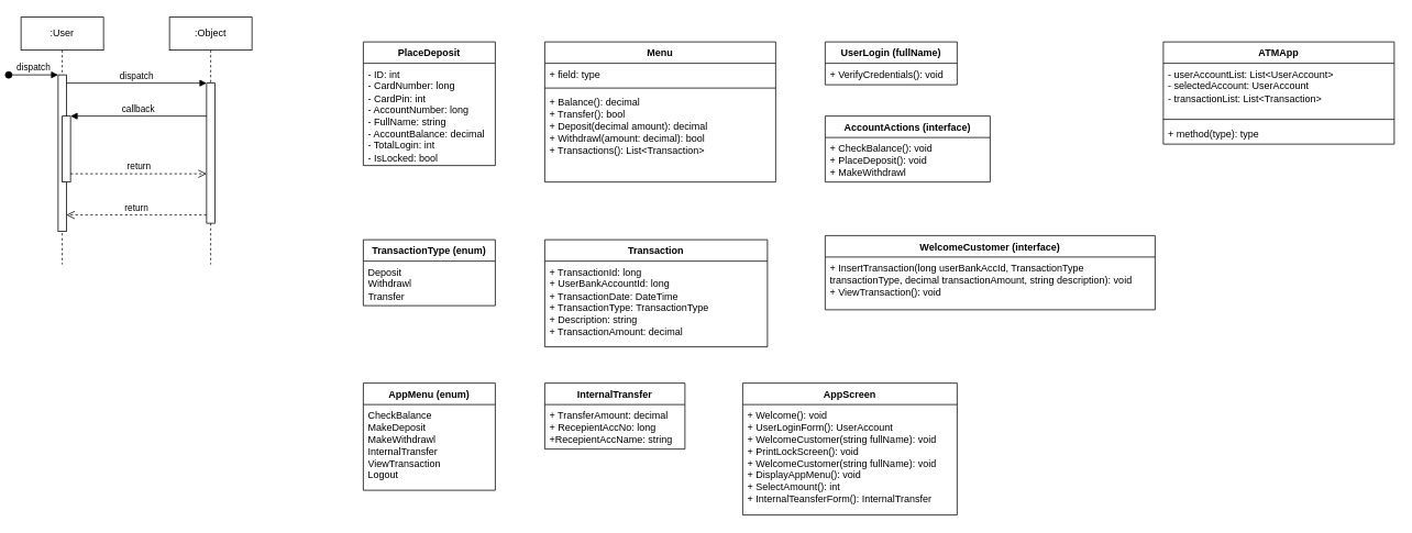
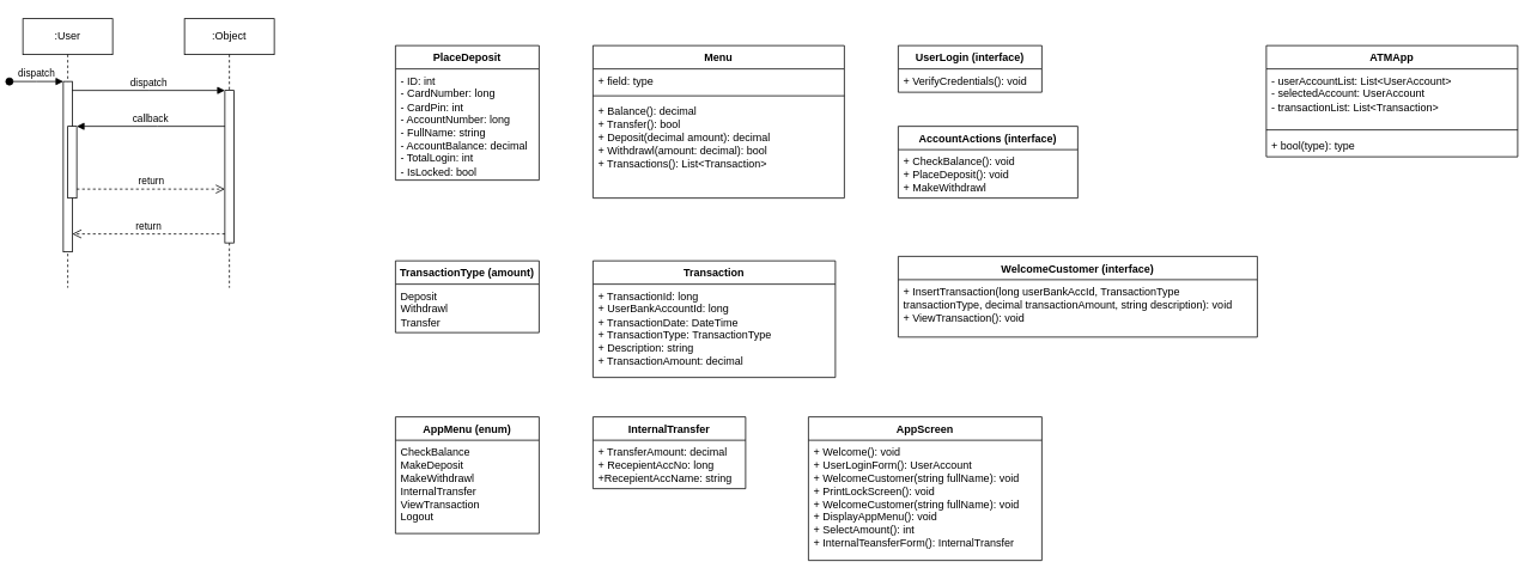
  <mxCell id="0" />
  <mxCell id="1" parent="0" />
  <mxCell id="2" value=":User" style="shape=umlLifeline;perimeter=lifelinePerimeter;whiteSpace=wrap;html=1;container=0;dropTarget=0;collapsible=0;recursiveResize=0;outlineConnect=0;portConstraint=eastwest;newEdgeStyle={&quot;edgeStyle&quot;:&quot;elbowEdgeStyle&quot;,&quot;elbow&quot;:&quot;vertical&quot;,&quot;curved&quot;:0,&quot;rounded&quot;:0};" parent="1" vertex="1"><mxGeometry x="20" y="20" width="100" height="300" as="geometry" /></mxCell>
  <mxCell id="3" value="" style="html=1;points=[];perimeter=orthogonalPerimeter;outlineConnect=0;targetShapes=umlLifeline;portConstraint=eastwest;newEdgeStyle={&quot;edgeStyle&quot;:&quot;elbowEdgeStyle&quot;,&quot;elbow&quot;:&quot;vertical&quot;,&quot;curved&quot;:0,&quot;rounded&quot;:0};" parent="2" vertex="1"><mxGeometry x="45" y="70" width="10" height="190" as="geometry" /></mxCell>
  <mxCell id="4" value="dispatch" style="html=1;verticalAlign=bottom;startArrow=oval;endArrow=block;startSize=8;edgeStyle=elbowEdgeStyle;elbow=vertical;curved=0;rounded=0;" parent="2" target="3" edge="1"><mxGeometry relative="1" as="geometry"><mxPoint x="-15" y="70" as="sourcePoint" /></mxGeometry></mxCell>
  <mxCell id="5" value="" style="html=1;points=[];perimeter=orthogonalPerimeter;outlineConnect=0;targetShapes=umlLifeline;portConstraint=eastwest;newEdgeStyle={&quot;edgeStyle&quot;:&quot;elbowEdgeStyle&quot;,&quot;elbow&quot;:&quot;vertical&quot;,&quot;curved&quot;:0,&quot;rounded&quot;:0};" parent="2" vertex="1"><mxGeometry x="50" y="120" width="10" height="80" as="geometry" /></mxCell>
  <mxCell id="6" value=":Object" style="shape=umlLifeline;perimeter=lifelinePerimeter;whiteSpace=wrap;html=1;container=0;dropTarget=0;collapsible=0;recursiveResize=0;outlineConnect=0;portConstraint=eastwest;newEdgeStyle={&quot;edgeStyle&quot;:&quot;elbowEdgeStyle&quot;,&quot;elbow&quot;:&quot;vertical&quot;,&quot;curved&quot;:0,&quot;rounded&quot;:0};" parent="1" vertex="1"><mxGeometry x="200" y="20" width="100" height="300" as="geometry" /></mxCell>
  <mxCell id="7" value="" style="html=1;points=[];perimeter=orthogonalPerimeter;outlineConnect=0;targetShapes=umlLifeline;portConstraint=eastwest;newEdgeStyle={&quot;edgeStyle&quot;:&quot;elbowEdgeStyle&quot;,&quot;elbow&quot;:&quot;vertical&quot;,&quot;curved&quot;:0,&quot;rounded&quot;:0};" parent="6" vertex="1"><mxGeometry x="45" y="80" width="10" height="170" as="geometry" /></mxCell>
  <mxCell id="8" value="dispatch" style="html=1;verticalAlign=bottom;endArrow=block;edgeStyle=elbowEdgeStyle;elbow=vertical;curved=0;rounded=0;" parent="1" source="3" target="7" edge="1"><mxGeometry relative="1" as="geometry"><mxPoint x="175" y="110" as="sourcePoint" /><Array as="points"><mxPoint x="160" y="100" /></Array></mxGeometry></mxCell>
  <mxCell id="9" value="return" style="html=1;verticalAlign=bottom;endArrow=open;dashed=1;endSize=8;edgeStyle=elbowEdgeStyle;elbow=vertical;curved=0;rounded=0;" parent="1" source="7" target="3" edge="1"><mxGeometry relative="1" as="geometry"><mxPoint x="175" y="185" as="targetPoint" /><Array as="points"><mxPoint x="170" y="260" /></Array></mxGeometry></mxCell>
  <mxCell id="10" value="callback" style="html=1;verticalAlign=bottom;endArrow=block;edgeStyle=elbowEdgeStyle;elbow=vertical;curved=0;rounded=0;" parent="1" source="7" target="5" edge="1"><mxGeometry relative="1" as="geometry"><mxPoint x="155" y="140" as="sourcePoint" /><Array as="points"><mxPoint x="170" y="140" /></Array></mxGeometry></mxCell>
  <mxCell id="11" value="return" style="html=1;verticalAlign=bottom;endArrow=open;dashed=1;endSize=8;edgeStyle=elbowEdgeStyle;elbow=vertical;curved=0;rounded=0;" parent="1" source="5" target="7" edge="1"><mxGeometry relative="1" as="geometry"><mxPoint x="155" y="215" as="targetPoint" /><Array as="points"><mxPoint x="160" y="210" /></Array></mxGeometry></mxCell>
  <mxCell id="12" value="PlaceDeposit" style="swimlane;fontStyle=1;align=center;verticalAlign=top;childLayout=stackLayout;horizontal=1;startSize=26;horizontalStack=0;resizeParent=1;resizeParentMax=0;resizeLast=0;collapsible=1;marginBottom=0;whiteSpace=wrap;html=1;" vertex="1" parent="1"><mxGeometry x="435" y="50" width="160" height="150" as="geometry" /></mxCell>
  <mxCell id="13" value="- ID: int&lt;br&gt;- CardNumber: long&lt;br&gt;- CardPin: int&lt;br&gt;- AccountNumber: long&lt;br&gt;- FullName: string&lt;br&gt;- AccountBalance: decimal&lt;br&gt;- TotalLogin: int&lt;br&gt;- IsLocked: bool" style="text;strokeColor=none;fillColor=none;align=left;verticalAlign=top;spacingLeft=4;spacingRight=4;overflow=hidden;rotatable=0;points=[[0,0.5],[1,0.5]];portConstraint=eastwest;whiteSpace=wrap;html=1;" vertex="1" parent="12"><mxGeometry y="26" width="160" height="124" as="geometry" /></mxCell>
  <mxCell id="14" value="Menu" style="swimlane;fontStyle=1;align=center;verticalAlign=top;childLayout=stackLayout;horizontal=1;startSize=26;horizontalStack=0;resizeParent=1;resizeParentMax=0;resizeLast=0;collapsible=1;marginBottom=0;whiteSpace=wrap;html=1;strokeColor=default;spacingLeft=4;spacingRight=4;fontFamily=Helvetica;fontSize=12;fontColor=default;fillColor=none;gradientColor=none;" vertex="1" parent="1"><mxGeometry x="655" y="50" width="280" height="170" as="geometry" /></mxCell>
  <mxCell id="15" value="+ field: type" style="text;strokeColor=none;fillColor=none;align=left;verticalAlign=top;spacingLeft=4;spacingRight=4;overflow=hidden;rotatable=0;points=[[0,0.5],[1,0.5]];portConstraint=eastwest;whiteSpace=wrap;html=1;fontSize=12;fontFamily=Helvetica;fontColor=default;" vertex="1" parent="14"><mxGeometry y="26" width="280" height="26" as="geometry" /></mxCell>
  <mxCell id="16" value="" style="line;strokeWidth=1;fillColor=none;align=left;verticalAlign=middle;spacingTop=-1;spacingLeft=3;spacingRight=3;rotatable=0;labelPosition=right;points=[];portConstraint=eastwest;strokeColor=inherit;fontFamily=Helvetica;fontSize=12;fontColor=default;html=1;" vertex="1" parent="14"><mxGeometry y="52" width="280" height="8" as="geometry" /></mxCell>
  <mxCell id="17" value="+ Balance(): decimal&lt;br&gt;+ Transfer(): bool&lt;br&gt;+ Deposit(decimal amount): decimal&lt;br&gt;+ Withdrawl(amount: decimal): bool&lt;br&gt;+ Transactions(): List&amp;lt;Transaction&amp;gt;" style="text;strokeColor=none;fillColor=none;align=left;verticalAlign=top;spacingLeft=4;spacingRight=4;overflow=hidden;rotatable=0;points=[[0,0.5],[1,0.5]];portConstraint=eastwest;whiteSpace=wrap;html=1;fontSize=12;fontFamily=Helvetica;fontColor=default;" vertex="1" parent="14"><mxGeometry y="60" width="280" height="110" as="geometry" /></mxCell>
- <mxCell id="18" value="TransactionType (enum)" style="swimlane;fontStyle=1;align=center;verticalAlign=top;childLayout=stackLayout;horizontal=1;startSize=26;horizontalStack=0;resizeParent=1;resizeParentMax=0;resizeLast=0;collapsible=1;marginBottom=0;whiteSpace=wrap;html=1;strokeColor=default;spacingLeft=4;spacingRight=4;fontFamily=Helvetica;fontSize=12;fontColor=default;fillColor=none;gradientColor=none;" vertex="1" parent="1"><mxGeometry x="435" y="290" width="160" height="80" as="geometry" /></mxCell>
+ <mxCell id="18" value="TransactionType (amount)" style="swimlane;fontStyle=1;align=center;verticalAlign=top;childLayout=stackLayout;horizontal=1;startSize=26;horizontalStack=0;resizeParent=1;resizeParentMax=0;resizeLast=0;collapsible=1;marginBottom=0;whiteSpace=wrap;html=1;strokeColor=default;spacingLeft=4;spacingRight=4;fontFamily=Helvetica;fontSize=12;fontColor=default;fillColor=none;gradientColor=none;" vertex="1" parent="1"><mxGeometry x="435" y="290" width="160" height="80" as="geometry" /></mxCell>
  <mxCell id="19" value="Deposit&lt;br&gt;Withdrawl&lt;br&gt;Transfer" style="text;strokeColor=none;fillColor=none;align=left;verticalAlign=top;spacingLeft=4;spacingRight=4;overflow=hidden;rotatable=0;points=[[0,0.5],[1,0.5]];portConstraint=eastwest;whiteSpace=wrap;html=1;fontSize=12;fontFamily=Helvetica;fontColor=default;" vertex="1" parent="18"><mxGeometry y="26" width="160" height="54" as="geometry" /></mxCell>
  <mxCell id="20" value="Transaction" style="swimlane;fontStyle=1;align=center;verticalAlign=top;childLayout=stackLayout;horizontal=1;startSize=26;horizontalStack=0;resizeParent=1;resizeParentMax=0;resizeLast=0;collapsible=1;marginBottom=0;whiteSpace=wrap;html=1;strokeColor=default;spacingLeft=4;spacingRight=4;fontFamily=Helvetica;fontSize=12;fontColor=default;fillColor=none;gradientColor=none;" vertex="1" parent="1"><mxGeometry x="655" y="290" width="270" height="130" as="geometry" /></mxCell>
  <mxCell id="21" value="+ TransactionId: long&lt;br&gt;+ UserBankAccountId: long&lt;br&gt;+ TransactionDate: DateTime&lt;br&gt;+ TransactionType: TransactionType&lt;br&gt;+ Description: string&lt;br&gt;+ TransactionAmount: decimal" style="text;strokeColor=none;fillColor=none;align=left;verticalAlign=top;spacingLeft=4;spacingRight=4;overflow=hidden;rotatable=0;points=[[0,0.5],[1,0.5]];portConstraint=eastwest;whiteSpace=wrap;html=1;fontSize=12;fontFamily=Helvetica;fontColor=default;" vertex="1" parent="20"><mxGeometry y="26" width="270" height="104" as="geometry" /></mxCell>
- <mxCell id="22" value="UserLogin (fullName)" style="swimlane;fontStyle=1;align=center;verticalAlign=top;childLayout=stackLayout;horizontal=1;startSize=26;horizontalStack=0;resizeParent=1;resizeParentMax=0;resizeLast=0;collapsible=1;marginBottom=0;whiteSpace=wrap;html=1;strokeColor=default;spacingLeft=4;spacingRight=4;fontFamily=Helvetica;fontSize=12;fontColor=default;fillColor=none;gradientColor=none;" vertex="1" parent="1"><mxGeometry x="995" y="50" width="160" height="52" as="geometry" /></mxCell>
+ <mxCell id="22" value="UserLogin (interface)" style="swimlane;fontStyle=1;align=center;verticalAlign=top;childLayout=stackLayout;horizontal=1;startSize=26;horizontalStack=0;resizeParent=1;resizeParentMax=0;resizeLast=0;collapsible=1;marginBottom=0;whiteSpace=wrap;html=1;strokeColor=default;spacingLeft=4;spacingRight=4;fontFamily=Helvetica;fontSize=12;fontColor=default;fillColor=none;gradientColor=none;" vertex="1" parent="1"><mxGeometry x="995" y="50" width="160" height="52" as="geometry" /></mxCell>
  <mxCell id="23" value="+ VerifyCredentials(): void" style="text;strokeColor=none;fillColor=none;align=left;verticalAlign=top;spacingLeft=4;spacingRight=4;overflow=hidden;rotatable=0;points=[[0,0.5],[1,0.5]];portConstraint=eastwest;whiteSpace=wrap;html=1;fontSize=12;fontFamily=Helvetica;fontColor=default;" vertex="1" parent="22"><mxGeometry y="26" width="160" height="26" as="geometry" /></mxCell>
  <mxCell id="24" value="AccountActions (interface)" style="swimlane;fontStyle=1;align=center;verticalAlign=top;childLayout=stackLayout;horizontal=1;startSize=26;horizontalStack=0;resizeParent=1;resizeParentMax=0;resizeLast=0;collapsible=1;marginBottom=0;whiteSpace=wrap;html=1;strokeColor=default;spacingLeft=4;spacingRight=4;fontFamily=Helvetica;fontSize=12;fontColor=default;fillColor=none;gradientColor=none;" vertex="1" parent="1"><mxGeometry x="995" y="140" width="200" height="80" as="geometry" /></mxCell>
  <mxCell id="25" value="+ CheckBalance(): void&lt;br&gt;+ PlaceDeposit(): void&lt;br&gt;+ MakeWithdrawl" style="text;strokeColor=none;fillColor=none;align=left;verticalAlign=top;spacingLeft=4;spacingRight=4;overflow=hidden;rotatable=0;points=[[0,0.5],[1,0.5]];portConstraint=eastwest;whiteSpace=wrap;html=1;fontSize=12;fontFamily=Helvetica;fontColor=default;" vertex="1" parent="24"><mxGeometry y="26" width="200" height="54" as="geometry" /></mxCell>
  <mxCell id="26" value="WelcomeCustomer (interface)" style="swimlane;fontStyle=1;align=center;verticalAlign=top;childLayout=stackLayout;horizontal=1;startSize=26;horizontalStack=0;resizeParent=1;resizeParentMax=0;resizeLast=0;collapsible=1;marginBottom=0;whiteSpace=wrap;html=1;strokeColor=default;spacingLeft=4;spacingRight=4;fontFamily=Helvetica;fontSize=12;fontColor=default;fillColor=none;gradientColor=none;" vertex="1" parent="1"><mxGeometry x="995" y="285" width="400" height="90" as="geometry" /></mxCell>
  <mxCell id="27" value="+ InsertTransaction(long userBankAccId, TransactionType transactionType, decimal transactionAmount, string description): void&lt;br&gt;+ ViewTransaction(): void" style="text;strokeColor=none;fillColor=none;align=left;verticalAlign=top;spacingLeft=4;spacingRight=4;overflow=hidden;rotatable=0;points=[[0,0.5],[1,0.5]];portConstraint=eastwest;whiteSpace=wrap;html=1;fontSize=12;fontFamily=Helvetica;fontColor=default;" vertex="1" parent="26"><mxGeometry y="26" width="400" height="64" as="geometry" /></mxCell>
  <mxCell id="28" value="AppMenu (enum)" style="swimlane;fontStyle=1;align=center;verticalAlign=top;childLayout=stackLayout;horizontal=1;startSize=26;horizontalStack=0;resizeParent=1;resizeParentMax=0;resizeLast=0;collapsible=1;marginBottom=0;whiteSpace=wrap;html=1;strokeColor=default;spacingLeft=4;spacingRight=4;fontFamily=Helvetica;fontSize=12;fontColor=default;fillColor=none;gradientColor=none;" vertex="1" parent="1"><mxGeometry x="435" y="464" width="160" height="130" as="geometry" /></mxCell>
  <mxCell id="29" value="CheckBalance&lt;br&gt;MakeDeposit&lt;br&gt;MakeWithdrawl&lt;br&gt;InternalTransfer&lt;br&gt;ViewTransaction&lt;br&gt;Logout" style="text;strokeColor=none;fillColor=none;align=left;verticalAlign=top;spacingLeft=4;spacingRight=4;overflow=hidden;rotatable=0;points=[[0,0.5],[1,0.5]];portConstraint=eastwest;whiteSpace=wrap;html=1;fontSize=12;fontFamily=Helvetica;fontColor=default;" vertex="1" parent="28"><mxGeometry y="26" width="160" height="104" as="geometry" /></mxCell>
  <mxCell id="30" value="InternalTransfer" style="swimlane;fontStyle=1;align=center;verticalAlign=top;childLayout=stackLayout;horizontal=1;startSize=26;horizontalStack=0;resizeParent=1;resizeParentMax=0;resizeLast=0;collapsible=1;marginBottom=0;whiteSpace=wrap;html=1;strokeColor=default;spacingLeft=4;spacingRight=4;fontFamily=Helvetica;fontSize=12;fontColor=default;fillColor=none;gradientColor=none;" vertex="1" parent="1"><mxGeometry x="655" y="464" width="170" height="80" as="geometry" /></mxCell>
  <mxCell id="31" value="+ TransferAmount: decimal&lt;br&gt;+ RecepientAccNo: long&lt;br&gt;+RecepientAccName: string" style="text;strokeColor=none;fillColor=none;align=left;verticalAlign=top;spacingLeft=4;spacingRight=4;overflow=hidden;rotatable=0;points=[[0,0.5],[1,0.5]];portConstraint=eastwest;whiteSpace=wrap;html=1;fontSize=12;fontFamily=Helvetica;fontColor=default;" vertex="1" parent="30"><mxGeometry y="26" width="170" height="54" as="geometry" /></mxCell>
  <mxCell id="32" value="AppScreen" style="swimlane;fontStyle=1;align=center;verticalAlign=top;childLayout=stackLayout;horizontal=1;startSize=26;horizontalStack=0;resizeParent=1;resizeParentMax=0;resizeLast=0;collapsible=1;marginBottom=0;whiteSpace=wrap;html=1;strokeColor=default;spacingLeft=4;spacingRight=4;fontFamily=Helvetica;fontSize=12;fontColor=default;fillColor=none;gradientColor=none;" vertex="1" parent="1"><mxGeometry x="895" y="464" width="260" height="160" as="geometry" /></mxCell>
  <mxCell id="33" value="+ Welcome(): void&lt;br&gt;+ UserLoginForm(): UserAccount&lt;br&gt;+ WelcomeCustomer(string fullName): void&lt;br&gt;+ PrintLockScreen(): void&lt;br&gt;+ WelcomeCustomer(string fullName): void&lt;br&gt;+ DisplayAppMenu(): void&lt;br&gt;+ SelectAmount(): int&lt;br&gt;+ InternalTeansferForm(): InternalTransfer" style="text;strokeColor=none;fillColor=none;align=left;verticalAlign=top;spacingLeft=4;spacingRight=4;overflow=hidden;rotatable=0;points=[[0,0.5],[1,0.5]];portConstraint=eastwest;whiteSpace=wrap;html=1;fontSize=12;fontFamily=Helvetica;fontColor=default;" vertex="1" parent="32"><mxGeometry y="26" width="260" height="134" as="geometry" /></mxCell>
  <mxCell id="34" value="ATMApp" style="swimlane;fontStyle=1;align=center;verticalAlign=top;childLayout=stackLayout;horizontal=1;startSize=26;horizontalStack=0;resizeParent=1;resizeParentMax=0;resizeLast=0;collapsible=1;marginBottom=0;whiteSpace=wrap;html=1;strokeColor=default;spacingLeft=4;spacingRight=4;fontFamily=Helvetica;fontSize=12;fontColor=default;fillColor=none;gradientColor=none;" vertex="1" parent="1"><mxGeometry x="1405" y="50" width="280" height="124" as="geometry" /></mxCell>
  <mxCell id="35" value="- userAccountList: List&amp;lt;UserAccount&amp;gt;&lt;br&gt;- selectedAccount: UserAccount&lt;br&gt;- transactionList: List&amp;lt;Transaction&amp;gt;" style="text;strokeColor=none;fillColor=none;align=left;verticalAlign=top;spacingLeft=4;spacingRight=4;overflow=hidden;rotatable=0;points=[[0,0.5],[1,0.5]];portConstraint=eastwest;whiteSpace=wrap;html=1;fontSize=12;fontFamily=Helvetica;fontColor=default;" vertex="1" parent="34"><mxGeometry y="26" width="280" height="64" as="geometry" /></mxCell>
  <mxCell id="36" value="" style="line;strokeWidth=1;fillColor=none;align=left;verticalAlign=middle;spacingTop=-1;spacingLeft=3;spacingRight=3;rotatable=0;labelPosition=right;points=[];portConstraint=eastwest;strokeColor=inherit;fontFamily=Helvetica;fontSize=12;fontColor=default;html=1;" vertex="1" parent="34"><mxGeometry y="90" width="280" height="8" as="geometry" /></mxCell>
- <mxCell id="37" value="+ method(type): type" style="text;strokeColor=none;fillColor=none;align=left;verticalAlign=top;spacingLeft=4;spacingRight=4;overflow=hidden;rotatable=0;points=[[0,0.5],[1,0.5]];portConstraint=eastwest;whiteSpace=wrap;html=1;fontSize=12;fontFamily=Helvetica;fontColor=default;" vertex="1" parent="34"><mxGeometry y="98" width="280" height="26" as="geometry" /></mxCell>
+ <mxCell id="37" value="+ bool(type): type" style="text;strokeColor=none;fillColor=none;align=left;verticalAlign=top;spacingLeft=4;spacingRight=4;overflow=hidden;rotatable=0;points=[[0,0.5],[1,0.5]];portConstraint=eastwest;whiteSpace=wrap;html=1;fontSize=12;fontFamily=Helvetica;fontColor=default;" vertex="1" parent="34"><mxGeometry y="98" width="280" height="26" as="geometry" /></mxCell>
